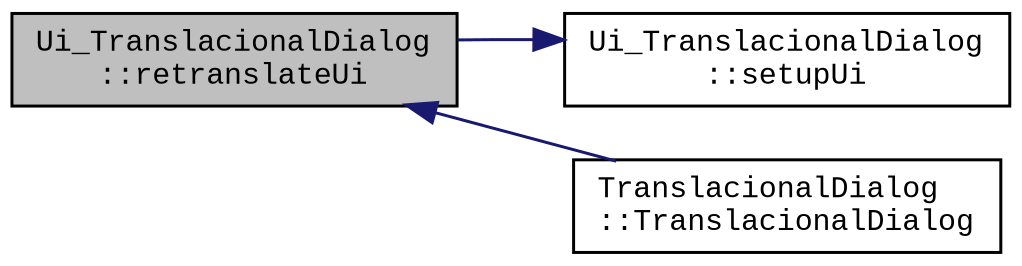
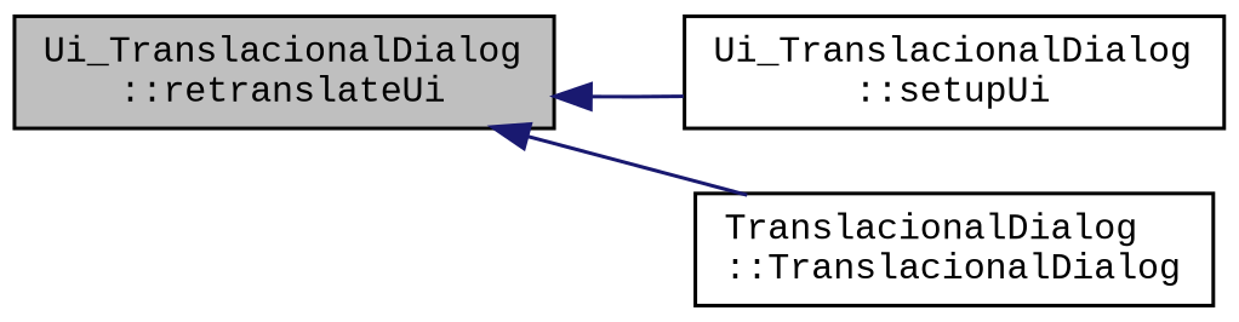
  digraph {
    fontname="Liberation Mono"
    rankdir=LR
    node [color=black fillcolor=white fontname="Liberation Mono" fontsize=10 shape=record style=filled]
    edge [color=midnightblue dir=back fontname="Liberation Mono" fontsize=10 labelfontname=Helvetica labelfontsize=10 style=solid]
    n1 [fillcolor=grey75 fontcolor=black height=0.2 label="Ui_TranslacionalDialog\l::retranslateUi" width=0.4]
    n2 [height=0.2 label="Ui_TranslacionalDialog\l::setupUi" width=0.4]
    n3 [height=0.2 label="TranslacionalDialog\l::TranslacionalDialog" width=0.4]
-   n2 -> n1
+   n1 -> n2
    n1 -> n3
  }
